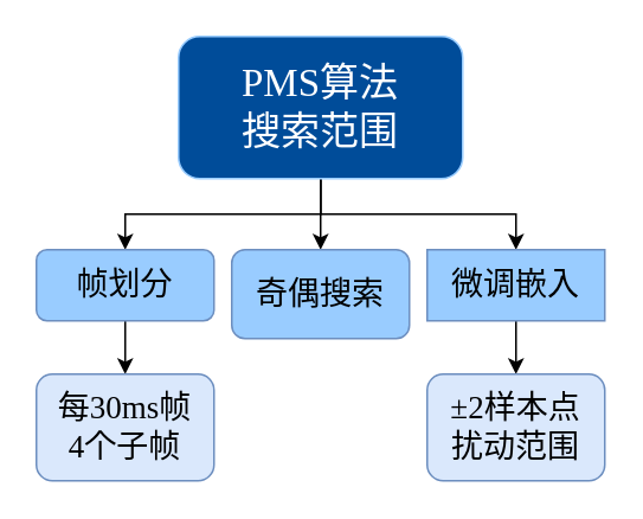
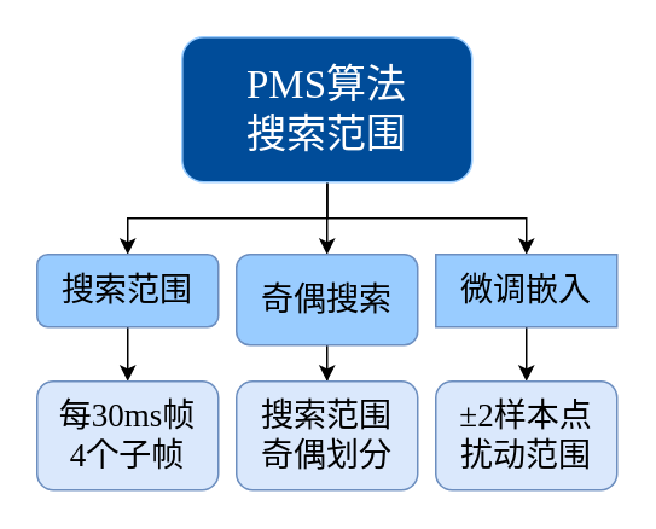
  <mxCell id="0" />
  <mxCell id="1" parent="0" />
  <mxCell id="2" style="edgeStyle=orthogonalEdgeStyle;rounded=0;orthogonalLoop=1;jettySize=auto;html=1;exitX=0.5;exitY=1;exitDx=0;exitDy=0;entryX=0.5;entryY=0;entryDx=0;entryDy=0;" edge="1" parent="1" source="5" target="9"><mxGeometry relative="1" as="geometry" /></mxCell>
  <mxCell id="3" style="edgeStyle=orthogonalEdgeStyle;rounded=0;orthogonalLoop=1;jettySize=auto;html=1;exitX=0.5;exitY=1;exitDx=0;exitDy=0;entryX=0.5;entryY=0;entryDx=0;entryDy=0;" edge="1" parent="1" source="5" target="7"><mxGeometry relative="1" as="geometry" /></mxCell>
  <mxCell id="4" style="edgeStyle=orthogonalEdgeStyle;rounded=0;orthogonalLoop=1;jettySize=auto;html=1;exitX=0.5;exitY=1;exitDx=0;exitDy=0;entryX=0.5;entryY=0;entryDx=0;entryDy=0;" edge="1" parent="1" source="5" target="11"><mxGeometry relative="1" as="geometry" /></mxCell>
  <mxCell id="5" value="&lt;font face=&quot;Times New Roman&quot; style=&quot;font-size: 22px; color: rgb(255, 255, 255);&quot;&gt;PMS算法&lt;/font&gt;&lt;div&gt;&lt;font face=&quot;Times New Roman&quot; style=&quot;font-size: 22px; color: rgb(255, 255, 255);&quot;&gt;搜索范围&lt;/font&gt;&lt;/div&gt;" style="rounded=1;whiteSpace=wrap;html=1;fillColor=light-dark(#004C99,#3399FF);strokeColor=#99CCFF;" vertex="1" parent="1"><mxGeometry x="100" y="20" width="160" height="80" as="geometry" /></mxCell>
  <mxCell id="6" style="edgeStyle=orthogonalEdgeStyle;rounded=0;orthogonalLoop=1;jettySize=auto;html=1;exitX=0.5;exitY=1;exitDx=0;exitDy=0;entryX=0.5;entryY=0;entryDx=0;entryDy=0;" edge="1" parent="1" source="7" target="12"><mxGeometry relative="1" as="geometry" /></mxCell>
- <mxCell id="7" value="&lt;font style=&quot;font-size: 18px;&quot;&gt;帧划分&lt;/font&gt;" style="rounded=1;whiteSpace=wrap;html=1;fillColor=#99CCFF;strokeColor=#6c8ebf;" vertex="1" parent="1"><mxGeometry x="20" y="140" width="100" height="40" as="geometry" /></mxCell>
+ <mxCell id="7" value="&lt;font style=&quot;font-size: 18px;&quot;&gt;搜索范围&lt;/font&gt;" style="rounded=1;whiteSpace=wrap;html=1;fillColor=#99CCFF;strokeColor=#6c8ebf;" vertex="1" parent="1"><mxGeometry x="20" y="140" width="100" height="40" as="geometry" /></mxCell>
+ <mxCell id="8" style="edgeStyle=orthogonalEdgeStyle;rounded=0;orthogonalLoop=1;jettySize=auto;html=1;exitX=0.5;exitY=1;exitDx=0;exitDy=0;" edge="1" parent="1" source="9" target="13"><mxGeometry relative="1" as="geometry" /></mxCell>
  <mxCell id="9" value="&lt;font style=&quot;font-size: 18px;&quot;&gt;奇偶搜索&lt;/font&gt;" style="rounded=1;whiteSpace=wrap;html=1;fillColor=#99CCFF;strokeColor=#6c8ebf;" vertex="1" parent="1"><mxGeometry x="130" y="140" width="100" height="50" as="geometry" /></mxCell>
  <mxCell id="10" style="edgeStyle=orthogonalEdgeStyle;rounded=0;orthogonalLoop=1;jettySize=auto;html=1;exitX=0.5;exitY=1;exitDx=0;exitDy=0;entryX=0.5;entryY=0;entryDx=0;entryDy=0;" edge="1" parent="1" source="11" target="14"><mxGeometry relative="1" as="geometry" /></mxCell>
  <mxCell id="11" value="&lt;font style=&quot;font-size: 18px;&quot;&gt;微调嵌入&lt;/font&gt;" style="whiteSpace=wrap;html=1;fillColor=#99CCFF;strokeColor=#6c8ebf;rounded=0;" vertex="1" parent="1"><mxGeometry x="240" y="140" width="100" height="40" as="geometry" /></mxCell>
  <mxCell id="12" value="&lt;font face=&quot;Times New Roman&quot; style=&quot;font-size: 18px;&quot;&gt;每30ms帧&lt;/font&gt;&lt;div&gt;&lt;font face=&quot;Times New Roman&quot; style=&quot;font-size: 18px;&quot;&gt;4个子帧&lt;/font&gt;&lt;/div&gt;" style="rounded=1;whiteSpace=wrap;html=1;fillColor=#dae8fc;strokeColor=#6c8ebf;" vertex="1" parent="1"><mxGeometry x="20" y="210" width="100" height="60" as="geometry" /></mxCell>
+ <mxCell id="13" value="&lt;font style=&quot;font-size: 18px;&quot;&gt;搜索范围&lt;/font&gt;&lt;div&gt;&lt;span style=&quot;font-size: 18px; background-color: transparent; color: light-dark(rgb(0, 0, 0), rgb(255, 255, 255));&quot;&gt;奇偶划分&lt;/span&gt;&lt;/div&gt;" style="rounded=1;whiteSpace=wrap;html=1;fillColor=#dae8fc;strokeColor=#6c8ebf;" vertex="1" parent="1"><mxGeometry x="130" y="210" width="100" height="60" as="geometry" /></mxCell>
  <mxCell id="14" value="&lt;span style=&quot;font-family: &amp;quot;Times New Roman&amp;quot;; font-size: 18px;&quot;&gt;±2&lt;/span&gt;&lt;span style=&quot;font-size: 18px;&quot;&gt;样本点&lt;/span&gt;&lt;div&gt;&lt;span style=&quot;font-size: 18px;&quot;&gt;扰动范围&lt;/span&gt;&lt;/div&gt;" style="rounded=1;whiteSpace=wrap;html=1;fillColor=#dae8fc;strokeColor=#6c8ebf;" vertex="1" parent="1"><mxGeometry x="240" y="210" width="100" height="60" as="geometry" /></mxCell>
